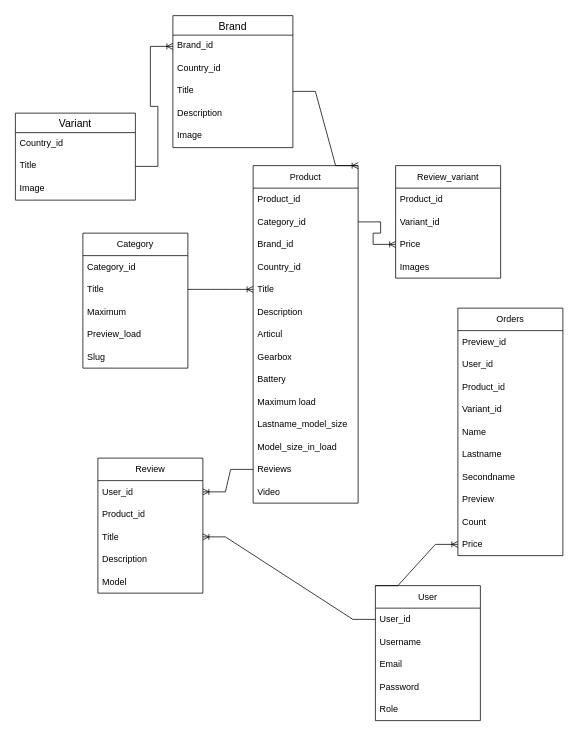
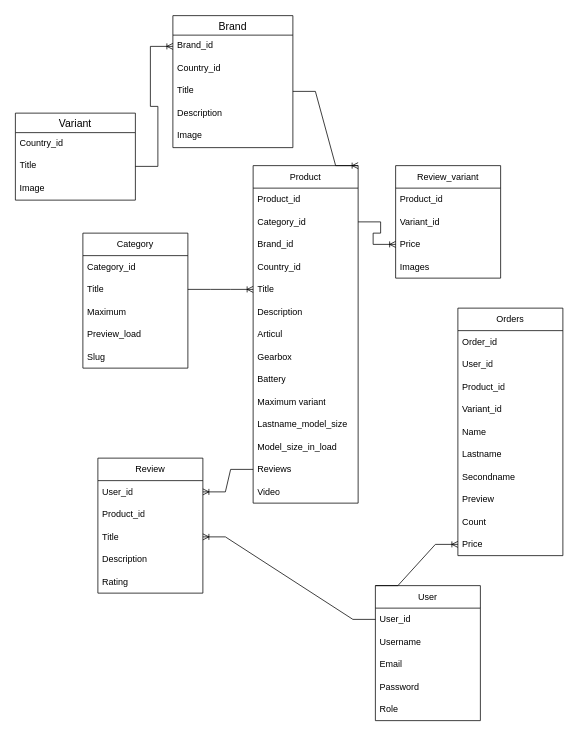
  <mxCell id="0" />
  <mxCell id="1" parent="0" />
  <mxCell id="2" value="Category" style="swimlane;fontStyle=0;childLayout=stackLayout;horizontal=1;startSize=30;horizontalStack=0;resizeParent=1;resizeParentMax=0;resizeLast=0;collapsible=1;marginBottom=0;whiteSpace=wrap;html=1;" parent="1" vertex="1"><mxGeometry x="110" y="310" width="140" height="180" as="geometry" /></mxCell>
  <mxCell id="3" value="Category_id" style="text;strokeColor=none;fillColor=none;align=left;verticalAlign=middle;spacingLeft=4;spacingRight=4;overflow=hidden;points=[[0,0.5],[1,0.5]];portConstraint=eastwest;rotatable=0;whiteSpace=wrap;html=1;" parent="2" vertex="1"><mxGeometry y="30" width="140" height="30" as="geometry" /></mxCell>
  <mxCell id="4" value="Title" style="text;strokeColor=none;fillColor=none;align=left;verticalAlign=middle;spacingLeft=4;spacingRight=4;overflow=hidden;points=[[0,0.5],[1,0.5]];portConstraint=eastwest;rotatable=0;whiteSpace=wrap;html=1;" parent="2" vertex="1"><mxGeometry y="60" width="140" height="30" as="geometry" /></mxCell>
  <mxCell id="5" value="Maximum" style="text;strokeColor=none;fillColor=none;align=left;verticalAlign=middle;spacingLeft=4;spacingRight=4;overflow=hidden;points=[[0,0.5],[1,0.5]];portConstraint=eastwest;rotatable=0;whiteSpace=wrap;html=1;" parent="2" vertex="1"><mxGeometry y="90" width="140" height="30" as="geometry" /></mxCell>
  <mxCell id="6" value="Preview_load" style="text;strokeColor=none;fillColor=none;align=left;verticalAlign=middle;spacingLeft=4;spacingRight=4;overflow=hidden;points=[[0,0.5],[1,0.5]];portConstraint=eastwest;rotatable=0;whiteSpace=wrap;html=1;" parent="2" vertex="1"><mxGeometry y="120" width="140" height="30" as="geometry" /></mxCell>
  <mxCell id="7" value="Slug" style="text;strokeColor=none;fillColor=none;align=left;verticalAlign=middle;spacingLeft=4;spacingRight=4;overflow=hidden;points=[[0,0.5],[1,0.5]];portConstraint=eastwest;rotatable=0;whiteSpace=wrap;html=1;" parent="2" vertex="1"><mxGeometry y="150" width="140" height="30" as="geometry" /></mxCell>
  <mxCell id="8" value="Product" style="swimlane;fontStyle=0;childLayout=stackLayout;horizontal=1;startSize=30;horizontalStack=0;resizeParent=1;resizeParentMax=0;resizeLast=0;collapsible=1;marginBottom=0;whiteSpace=wrap;html=1;" parent="1" vertex="1"><mxGeometry x="337" y="220" width="140" height="450" as="geometry" /></mxCell>
  <mxCell id="9" value="Product_id" style="text;strokeColor=none;fillColor=none;align=left;verticalAlign=middle;spacingLeft=4;spacingRight=4;overflow=hidden;points=[[0,0.5],[1,0.5]];portConstraint=eastwest;rotatable=0;whiteSpace=wrap;html=1;" parent="8" vertex="1"><mxGeometry y="30" width="140" height="30" as="geometry" /></mxCell>
  <mxCell id="10" value="Category_id" style="text;strokeColor=none;fillColor=none;align=left;verticalAlign=middle;spacingLeft=4;spacingRight=4;overflow=hidden;points=[[0,0.5],[1,0.5]];portConstraint=eastwest;rotatable=0;whiteSpace=wrap;html=1;" parent="8" vertex="1"><mxGeometry y="60" width="140" height="30" as="geometry" /></mxCell>
  <mxCell id="11" value="Brand_id" style="text;strokeColor=none;fillColor=none;align=left;verticalAlign=middle;spacingLeft=4;spacingRight=4;overflow=hidden;points=[[0,0.5],[1,0.5]];portConstraint=eastwest;rotatable=0;whiteSpace=wrap;html=1;" parent="8" vertex="1"><mxGeometry y="90" width="140" height="30" as="geometry" /></mxCell>
  <mxCell id="12" value="Country_id" style="text;strokeColor=none;fillColor=none;align=left;verticalAlign=middle;spacingLeft=4;spacingRight=4;overflow=hidden;points=[[0,0.5],[1,0.5]];portConstraint=eastwest;rotatable=0;whiteSpace=wrap;html=1;" parent="8" vertex="1"><mxGeometry y="120" width="140" height="30" as="geometry" /></mxCell>
  <mxCell id="13" value="Title" style="text;strokeColor=none;fillColor=none;align=left;verticalAlign=middle;spacingLeft=4;spacingRight=4;overflow=hidden;points=[[0,0.5],[1,0.5]];portConstraint=eastwest;rotatable=0;whiteSpace=wrap;html=1;" parent="8" vertex="1"><mxGeometry y="150" width="140" height="30" as="geometry" /></mxCell>
  <mxCell id="14" value="Description" style="text;strokeColor=none;fillColor=none;align=left;verticalAlign=middle;spacingLeft=4;spacingRight=4;overflow=hidden;points=[[0,0.5],[1,0.5]];portConstraint=eastwest;rotatable=0;whiteSpace=wrap;html=1;" parent="8" vertex="1"><mxGeometry y="180" width="140" height="30" as="geometry" /></mxCell>
  <mxCell id="15" value="Articul" style="text;strokeColor=none;fillColor=none;align=left;verticalAlign=middle;spacingLeft=4;spacingRight=4;overflow=hidden;points=[[0,0.5],[1,0.5]];portConstraint=eastwest;rotatable=0;whiteSpace=wrap;html=1;" parent="8" vertex="1"><mxGeometry y="210" width="140" height="30" as="geometry" /></mxCell>
  <mxCell id="16" value="Gearbox" style="text;strokeColor=none;fillColor=none;align=left;verticalAlign=middle;spacingLeft=4;spacingRight=4;overflow=hidden;points=[[0,0.5],[1,0.5]];portConstraint=eastwest;rotatable=0;whiteSpace=wrap;html=1;" parent="8" vertex="1"><mxGeometry y="240" width="140" height="30" as="geometry" /></mxCell>
  <mxCell id="17" value="Battery" style="text;strokeColor=none;fillColor=none;align=left;verticalAlign=middle;spacingLeft=4;spacingRight=4;overflow=hidden;points=[[0,0.5],[1,0.5]];portConstraint=eastwest;rotatable=0;whiteSpace=wrap;html=1;" parent="8" vertex="1"><mxGeometry y="270" width="140" height="30" as="geometry" /></mxCell>
- <mxCell id="18" value="Maximum load" style="text;strokeColor=none;fillColor=none;align=left;verticalAlign=middle;spacingLeft=4;spacingRight=4;overflow=hidden;points=[[0,0.5],[1,0.5]];portConstraint=eastwest;rotatable=0;whiteSpace=wrap;html=1;" parent="8" vertex="1"><mxGeometry y="300" width="140" height="30" as="geometry" /></mxCell>
+ <mxCell id="18" value="Maximum variant" style="text;strokeColor=none;fillColor=none;align=left;verticalAlign=middle;spacingLeft=4;spacingRight=4;overflow=hidden;points=[[0,0.5],[1,0.5]];portConstraint=eastwest;rotatable=0;whiteSpace=wrap;html=1;" parent="8" vertex="1"><mxGeometry y="300" width="140" height="30" as="geometry" /></mxCell>
  <mxCell id="19" value="Lastname_model_size" style="text;strokeColor=none;fillColor=none;align=left;verticalAlign=middle;spacingLeft=4;spacingRight=4;overflow=hidden;points=[[0,0.5],[1,0.5]];portConstraint=eastwest;rotatable=0;whiteSpace=wrap;html=1;" parent="8" vertex="1"><mxGeometry y="330" width="140" height="30" as="geometry" /></mxCell>
  <mxCell id="20" value="Model_size_in_load" style="text;strokeColor=none;fillColor=none;align=left;verticalAlign=middle;spacingLeft=4;spacingRight=4;overflow=hidden;points=[[0,0.5],[1,0.5]];portConstraint=eastwest;rotatable=0;whiteSpace=wrap;html=1;" parent="8" vertex="1"><mxGeometry y="360" width="140" height="30" as="geometry" /></mxCell>
  <mxCell id="21" value="Reviews" style="text;strokeColor=none;fillColor=none;align=left;verticalAlign=middle;spacingLeft=4;spacingRight=4;overflow=hidden;points=[[0,0.5],[1,0.5]];portConstraint=eastwest;rotatable=0;whiteSpace=wrap;html=1;" parent="8" vertex="1"><mxGeometry y="390" width="140" height="30" as="geometry" /></mxCell>
  <mxCell id="22" value="Video" style="text;strokeColor=none;fillColor=none;align=left;verticalAlign=middle;spacingLeft=4;spacingRight=4;overflow=hidden;points=[[0,0.5],[1,0.5]];portConstraint=eastwest;rotatable=0;whiteSpace=wrap;html=1;" parent="8" vertex="1"><mxGeometry y="420" width="140" height="30" as="geometry" /></mxCell>
  <mxCell id="23" value="Review" style="swimlane;fontStyle=0;childLayout=stackLayout;horizontal=1;startSize=30;horizontalStack=0;resizeParent=1;resizeParentMax=0;resizeLast=0;collapsible=1;marginBottom=0;whiteSpace=wrap;html=1;" parent="1" vertex="1"><mxGeometry x="130" y="610" width="140" height="180" as="geometry" /></mxCell>
  <mxCell id="24" value="User_id" style="text;strokeColor=none;fillColor=none;align=left;verticalAlign=middle;spacingLeft=4;spacingRight=4;overflow=hidden;points=[[0,0.5],[1,0.5]];portConstraint=eastwest;rotatable=0;whiteSpace=wrap;html=1;" parent="23" vertex="1"><mxGeometry y="30" width="140" height="30" as="geometry" /></mxCell>
  <mxCell id="25" value="Product_id" style="text;strokeColor=none;fillColor=none;align=left;verticalAlign=middle;spacingLeft=4;spacingRight=4;overflow=hidden;points=[[0,0.5],[1,0.5]];portConstraint=eastwest;rotatable=0;whiteSpace=wrap;html=1;" parent="23" vertex="1"><mxGeometry y="60" width="140" height="30" as="geometry" /></mxCell>
  <mxCell id="26" value="Title" style="text;strokeColor=none;fillColor=none;align=left;verticalAlign=middle;spacingLeft=4;spacingRight=4;overflow=hidden;points=[[0,0.5],[1,0.5]];portConstraint=eastwest;rotatable=0;whiteSpace=wrap;html=1;" parent="23" vertex="1"><mxGeometry y="90" width="140" height="30" as="geometry" /></mxCell>
  <mxCell id="27" value="Description" style="text;strokeColor=none;fillColor=none;align=left;verticalAlign=middle;spacingLeft=4;spacingRight=4;overflow=hidden;points=[[0,0.5],[1,0.5]];portConstraint=eastwest;rotatable=0;whiteSpace=wrap;html=1;" parent="23" vertex="1"><mxGeometry y="120" width="140" height="30" as="geometry" /></mxCell>
- <mxCell id="28" value="Model" style="text;strokeColor=none;fillColor=none;align=left;verticalAlign=middle;spacingLeft=4;spacingRight=4;overflow=hidden;points=[[0,0.5],[1,0.5]];portConstraint=eastwest;rotatable=0;whiteSpace=wrap;html=1;" parent="23" vertex="1"><mxGeometry y="150" width="140" height="30" as="geometry" /></mxCell>
+ <mxCell id="28" value="Rating" style="text;strokeColor=none;fillColor=none;align=left;verticalAlign=middle;spacingLeft=4;spacingRight=4;overflow=hidden;points=[[0,0.5],[1,0.5]];portConstraint=eastwest;rotatable=0;whiteSpace=wrap;html=1;" parent="23" vertex="1"><mxGeometry y="150" width="140" height="30" as="geometry" /></mxCell>
  <mxCell id="29" value="User" style="swimlane;fontStyle=0;childLayout=stackLayout;horizontal=1;startSize=30;horizontalStack=0;resizeParent=1;resizeParentMax=0;resizeLast=0;collapsible=1;marginBottom=0;whiteSpace=wrap;html=1;" parent="1" vertex="1"><mxGeometry x="500" y="780" width="140" height="180" as="geometry" /></mxCell>
  <mxCell id="30" value="User_id" style="text;strokeColor=none;fillColor=none;align=left;verticalAlign=middle;spacingLeft=4;spacingRight=4;overflow=hidden;points=[[0,0.5],[1,0.5]];portConstraint=eastwest;rotatable=0;whiteSpace=wrap;html=1;" parent="29" vertex="1"><mxGeometry y="30" width="140" height="30" as="geometry" /></mxCell>
  <mxCell id="31" value="Username" style="text;strokeColor=none;fillColor=none;align=left;verticalAlign=middle;spacingLeft=4;spacingRight=4;overflow=hidden;points=[[0,0.5],[1,0.5]];portConstraint=eastwest;rotatable=0;whiteSpace=wrap;html=1;" parent="29" vertex="1"><mxGeometry y="60" width="140" height="30" as="geometry" /></mxCell>
  <mxCell id="32" value="Email" style="text;strokeColor=none;fillColor=none;align=left;verticalAlign=middle;spacingLeft=4;spacingRight=4;overflow=hidden;points=[[0,0.5],[1,0.5]];portConstraint=eastwest;rotatable=0;whiteSpace=wrap;html=1;" parent="29" vertex="1"><mxGeometry y="90" width="140" height="30" as="geometry" /></mxCell>
  <mxCell id="33" value="Password" style="text;strokeColor=none;fillColor=none;align=left;verticalAlign=middle;spacingLeft=4;spacingRight=4;overflow=hidden;points=[[0,0.5],[1,0.5]];portConstraint=eastwest;rotatable=0;whiteSpace=wrap;html=1;" parent="29" vertex="1"><mxGeometry y="120" width="140" height="30" as="geometry" /></mxCell>
  <mxCell id="34" value="Role" style="text;strokeColor=none;fillColor=none;align=left;verticalAlign=middle;spacingLeft=4;spacingRight=4;overflow=hidden;points=[[0,0.5],[1,0.5]];portConstraint=eastwest;rotatable=0;whiteSpace=wrap;html=1;" parent="29" vertex="1"><mxGeometry y="150" width="140" height="30" as="geometry" /></mxCell>
  <mxCell id="35" value="Review_variant" style="swimlane;fontStyle=0;childLayout=stackLayout;horizontal=1;startSize=30;horizontalStack=0;resizeParent=1;resizeParentMax=0;resizeLast=0;collapsible=1;marginBottom=0;whiteSpace=wrap;html=1;" parent="1" vertex="1"><mxGeometry x="527" y="220" width="140" height="150" as="geometry" /></mxCell>
  <mxCell id="36" value="Product_id" style="text;strokeColor=none;fillColor=none;align=left;verticalAlign=middle;spacingLeft=4;spacingRight=4;overflow=hidden;points=[[0,0.5],[1,0.5]];portConstraint=eastwest;rotatable=0;whiteSpace=wrap;html=1;" parent="35" vertex="1"><mxGeometry y="30" width="140" height="30" as="geometry" /></mxCell>
  <mxCell id="37" value="Variant_id" style="text;strokeColor=none;fillColor=none;align=left;verticalAlign=middle;spacingLeft=4;spacingRight=4;overflow=hidden;points=[[0,0.5],[1,0.5]];portConstraint=eastwest;rotatable=0;whiteSpace=wrap;html=1;" parent="35" vertex="1"><mxGeometry y="60" width="140" height="30" as="geometry" /></mxCell>
  <mxCell id="38" value="Price" style="text;strokeColor=none;fillColor=none;align=left;verticalAlign=middle;spacingLeft=4;spacingRight=4;overflow=hidden;points=[[0,0.5],[1,0.5]];portConstraint=eastwest;rotatable=0;whiteSpace=wrap;html=1;" parent="35" vertex="1"><mxGeometry y="90" width="140" height="30" as="geometry" /></mxCell>
  <mxCell id="39" value="Images" style="text;strokeColor=none;fillColor=none;align=left;verticalAlign=middle;spacingLeft=4;spacingRight=4;overflow=hidden;points=[[0,0.5],[1,0.5]];portConstraint=eastwest;rotatable=0;whiteSpace=wrap;html=1;" parent="35" vertex="1"><mxGeometry y="120" width="140" height="30" as="geometry" /></mxCell>
  <mxCell id="40" value="" style="edgeStyle=entityRelationEdgeStyle;fontSize=12;html=1;endArrow=ERoneToMany;rounded=0;entryX=0;entryY=0.5;entryDx=0;entryDy=0;exitX=1;exitY=0.5;exitDx=0;exitDy=0;" parent="1" source="4" target="13" edge="1"><mxGeometry width="100" height="100" relative="1" as="geometry"><mxPoint x="397" y="480" as="sourcePoint" /><mxPoint x="497" y="380" as="targetPoint" /></mxGeometry></mxCell>
  <mxCell id="41" value="" style="edgeStyle=entityRelationEdgeStyle;fontSize=12;html=1;endArrow=ERoneToMany;rounded=0;entryX=0;entryY=0.5;entryDx=0;entryDy=0;exitX=1;exitY=0.5;exitDx=0;exitDy=0;" parent="1" source="10" target="38" edge="1"><mxGeometry width="100" height="100" relative="1" as="geometry"><mxPoint x="297" y="450" as="sourcePoint" /><mxPoint x="397" y="350" as="targetPoint" /></mxGeometry></mxCell>
  <mxCell id="42" value="" style="edgeStyle=entityRelationEdgeStyle;fontSize=12;html=1;endArrow=ERoneToMany;rounded=0;exitX=0;exitY=0.5;exitDx=0;exitDy=0;entryX=1;entryY=0.5;entryDx=0;entryDy=0;" parent="1" source="21" target="24" edge="1"><mxGeometry width="100" height="100" relative="1" as="geometry"><mxPoint x="437" y="720" as="sourcePoint" /><mxPoint x="401" y="702" as="targetPoint" /></mxGeometry></mxCell>
  <mxCell id="43" value="" style="edgeStyle=entityRelationEdgeStyle;fontSize=12;html=1;endArrow=ERoneToMany;rounded=0;entryX=1;entryY=0.5;entryDx=0;entryDy=0;exitX=0;exitY=0.5;exitDx=0;exitDy=0;" parent="1" source="30" target="26" edge="1"><mxGeometry width="100" height="100" relative="1" as="geometry"><mxPoint x="527" y="750" as="sourcePoint" /><mxPoint x="627" y="650" as="targetPoint" /></mxGeometry></mxCell>
  <mxCell id="44" value="Brand" style="swimlane;fontStyle=0;childLayout=stackLayout;horizontal=1;startSize=26;horizontalStack=0;resizeParent=1;resizeParentMax=0;resizeLast=0;collapsible=1;marginBottom=0;align=center;fontSize=14;" parent="1" vertex="1"><mxGeometry x="230" y="20" width="160" height="176" as="geometry" /></mxCell>
  <mxCell id="45" value="Brand_id" style="text;strokeColor=none;fillColor=none;spacingLeft=4;spacingRight=4;overflow=hidden;rotatable=0;points=[[0,0.5],[1,0.5]];portConstraint=eastwest;fontSize=12;whiteSpace=wrap;html=1;" parent="44" vertex="1"><mxGeometry y="26" width="160" height="30" as="geometry" /></mxCell>
  <mxCell id="46" value="Country_id" style="text;strokeColor=none;fillColor=none;spacingLeft=4;spacingRight=4;overflow=hidden;rotatable=0;points=[[0,0.5],[1,0.5]];portConstraint=eastwest;fontSize=12;whiteSpace=wrap;html=1;" parent="44" vertex="1"><mxGeometry y="56" width="160" height="30" as="geometry" /></mxCell>
  <mxCell id="47" value="Title" style="text;strokeColor=none;fillColor=none;spacingLeft=4;spacingRight=4;overflow=hidden;rotatable=0;points=[[0,0.5],[1,0.5]];portConstraint=eastwest;fontSize=12;whiteSpace=wrap;html=1;" parent="44" vertex="1"><mxGeometry y="86" width="160" height="30" as="geometry" /></mxCell>
  <mxCell id="48" value="Description" style="text;strokeColor=none;fillColor=none;spacingLeft=4;spacingRight=4;overflow=hidden;rotatable=0;points=[[0,0.5],[1,0.5]];portConstraint=eastwest;fontSize=12;whiteSpace=wrap;html=1;" vertex="1" parent="44"><mxGeometry y="116" width="160" height="30" as="geometry" /></mxCell>
  <mxCell id="49" value="Image" style="text;strokeColor=none;fillColor=none;spacingLeft=4;spacingRight=4;overflow=hidden;rotatable=0;points=[[0,0.5],[1,0.5]];portConstraint=eastwest;fontSize=12;whiteSpace=wrap;html=1;" vertex="1" parent="44"><mxGeometry y="146" width="160" height="30" as="geometry" /></mxCell>
  <mxCell id="50" value="Variant" style="swimlane;fontStyle=0;childLayout=stackLayout;horizontal=1;startSize=26;horizontalStack=0;resizeParent=1;resizeParentMax=0;resizeLast=0;collapsible=1;marginBottom=0;align=center;fontSize=14;" parent="1" vertex="1"><mxGeometry x="20" y="150" width="160" height="116" as="geometry" /></mxCell>
  <mxCell id="51" value="Country_id" style="text;strokeColor=none;fillColor=none;spacingLeft=4;spacingRight=4;overflow=hidden;rotatable=0;points=[[0,0.5],[1,0.5]];portConstraint=eastwest;fontSize=12;whiteSpace=wrap;html=1;" parent="50" vertex="1"><mxGeometry y="26" width="160" height="30" as="geometry" /></mxCell>
  <mxCell id="52" value="Title" style="text;strokeColor=none;fillColor=none;spacingLeft=4;spacingRight=4;overflow=hidden;rotatable=0;points=[[0,0.5],[1,0.5]];portConstraint=eastwest;fontSize=12;whiteSpace=wrap;html=1;" parent="50" vertex="1"><mxGeometry y="56" width="160" height="30" as="geometry" /></mxCell>
  <mxCell id="53" value="Image" style="text;strokeColor=none;fillColor=none;spacingLeft=4;spacingRight=4;overflow=hidden;rotatable=0;points=[[0,0.5],[1,0.5]];portConstraint=eastwest;fontSize=12;whiteSpace=wrap;html=1;" vertex="1" parent="50"><mxGeometry y="86" width="160" height="30" as="geometry" /></mxCell>
  <mxCell id="54" value="" style="edgeStyle=entityRelationEdgeStyle;fontSize=12;html=1;endArrow=ERoneToMany;rounded=0;entryX=1;entryY=0;entryDx=0;entryDy=0;exitX=1;exitY=0.5;exitDx=0;exitDy=0;" parent="1" source="47" target="8" edge="1"><mxGeometry width="100" height="100" relative="1" as="geometry"><mxPoint x="410" y="350" as="sourcePoint" /><mxPoint x="510" y="250" as="targetPoint" /></mxGeometry></mxCell>
  <mxCell id="55" value="" style="edgeStyle=entityRelationEdgeStyle;fontSize=12;html=1;endArrow=ERoneToMany;rounded=0;entryX=0;entryY=0.5;entryDx=0;entryDy=0;exitX=1;exitY=0.5;exitDx=0;exitDy=0;" parent="1" source="52" target="45" edge="1"><mxGeometry width="100" height="100" relative="1" as="geometry"><mxPoint x="423" y="260" as="sourcePoint" /><mxPoint x="523" y="160" as="targetPoint" /></mxGeometry></mxCell>
  <mxCell id="56" value="Orders" style="swimlane;fontStyle=0;childLayout=stackLayout;horizontal=1;startSize=30;horizontalStack=0;resizeParent=1;resizeParentMax=0;resizeLast=0;collapsible=1;marginBottom=0;whiteSpace=wrap;html=1;" parent="1" vertex="1"><mxGeometry x="610" y="410" width="140" height="330" as="geometry" /></mxCell>
- <mxCell id="57" value="Preview_id" style="text;strokeColor=none;fillColor=none;align=left;verticalAlign=middle;spacingLeft=4;spacingRight=4;overflow=hidden;points=[[0,0.5],[1,0.5]];portConstraint=eastwest;rotatable=0;whiteSpace=wrap;html=1;" vertex="1" parent="56"><mxGeometry y="30" width="140" height="30" as="geometry" /></mxCell>
+ <mxCell id="57" value="Order_id" style="text;strokeColor=none;fillColor=none;align=left;verticalAlign=middle;spacingLeft=4;spacingRight=4;overflow=hidden;points=[[0,0.5],[1,0.5]];portConstraint=eastwest;rotatable=0;whiteSpace=wrap;html=1;" vertex="1" parent="56"><mxGeometry y="30" width="140" height="30" as="geometry" /></mxCell>
  <mxCell id="58" value="User_id" style="text;strokeColor=none;fillColor=none;align=left;verticalAlign=middle;spacingLeft=4;spacingRight=4;overflow=hidden;points=[[0,0.5],[1,0.5]];portConstraint=eastwest;rotatable=0;whiteSpace=wrap;html=1;" parent="56" vertex="1"><mxGeometry y="60" width="140" height="30" as="geometry" /></mxCell>
  <mxCell id="59" value="Product_id" style="text;strokeColor=none;fillColor=none;align=left;verticalAlign=middle;spacingLeft=4;spacingRight=4;overflow=hidden;points=[[0,0.5],[1,0.5]];portConstraint=eastwest;rotatable=0;whiteSpace=wrap;html=1;" parent="56" vertex="1"><mxGeometry y="90" width="140" height="30" as="geometry" /></mxCell>
  <mxCell id="60" value="Variant_id" style="text;strokeColor=none;fillColor=none;align=left;verticalAlign=middle;spacingLeft=4;spacingRight=4;overflow=hidden;points=[[0,0.5],[1,0.5]];portConstraint=eastwest;rotatable=0;whiteSpace=wrap;html=1;" parent="56" vertex="1"><mxGeometry y="120" width="140" height="30" as="geometry" /></mxCell>
  <mxCell id="61" value="Name" style="text;strokeColor=none;fillColor=none;align=left;verticalAlign=middle;spacingLeft=4;spacingRight=4;overflow=hidden;points=[[0,0.5],[1,0.5]];portConstraint=eastwest;rotatable=0;whiteSpace=wrap;html=1;" vertex="1" parent="56"><mxGeometry y="150" width="140" height="30" as="geometry" /></mxCell>
  <mxCell id="62" value="Lastname" style="text;strokeColor=none;fillColor=none;align=left;verticalAlign=middle;spacingLeft=4;spacingRight=4;overflow=hidden;points=[[0,0.5],[1,0.5]];portConstraint=eastwest;rotatable=0;whiteSpace=wrap;html=1;" vertex="1" parent="56"><mxGeometry y="180" width="140" height="30" as="geometry" /></mxCell>
  <mxCell id="63" value="Secondname" style="text;strokeColor=none;fillColor=none;align=left;verticalAlign=middle;spacingLeft=4;spacingRight=4;overflow=hidden;points=[[0,0.5],[1,0.5]];portConstraint=eastwest;rotatable=0;whiteSpace=wrap;html=1;" vertex="1" parent="56"><mxGeometry y="210" width="140" height="30" as="geometry" /></mxCell>
  <mxCell id="64" value="Preview" style="text;strokeColor=none;fillColor=none;align=left;verticalAlign=middle;spacingLeft=4;spacingRight=4;overflow=hidden;points=[[0,0.5],[1,0.5]];portConstraint=eastwest;rotatable=0;whiteSpace=wrap;html=1;" vertex="1" parent="56"><mxGeometry y="240" width="140" height="30" as="geometry" /></mxCell>
  <mxCell id="65" value="Count" style="text;strokeColor=none;fillColor=none;align=left;verticalAlign=middle;spacingLeft=4;spacingRight=4;overflow=hidden;points=[[0,0.5],[1,0.5]];portConstraint=eastwest;rotatable=0;whiteSpace=wrap;html=1;" parent="56" vertex="1"><mxGeometry y="270" width="140" height="30" as="geometry" /></mxCell>
  <mxCell id="66" value="Price" style="text;strokeColor=none;fillColor=none;align=left;verticalAlign=middle;spacingLeft=4;spacingRight=4;overflow=hidden;points=[[0,0.5],[1,0.5]];portConstraint=eastwest;rotatable=0;whiteSpace=wrap;html=1;" parent="56" vertex="1"><mxGeometry y="300" width="140" height="30" as="geometry" /></mxCell>
  <mxCell id="67" value="" style="edgeStyle=entityRelationEdgeStyle;fontSize=12;html=1;endArrow=ERoneToMany;rounded=0;exitX=0;exitY=0;exitDx=0;exitDy=0;entryX=0;entryY=0.5;entryDx=0;entryDy=0;" parent="1" source="29" target="66" edge="1"><mxGeometry width="100" height="100" relative="1" as="geometry"><mxPoint x="610" y="650" as="sourcePoint" /><mxPoint x="710" y="550" as="targetPoint" /></mxGeometry></mxCell>
